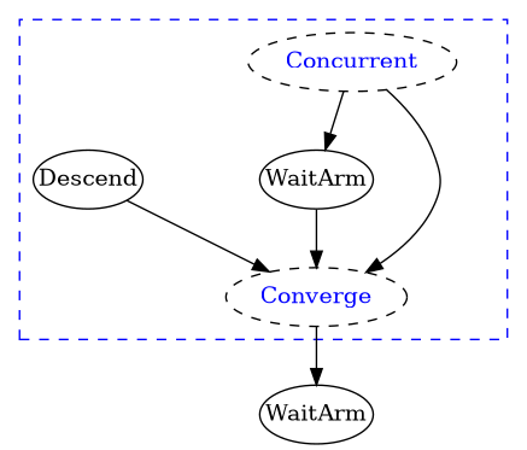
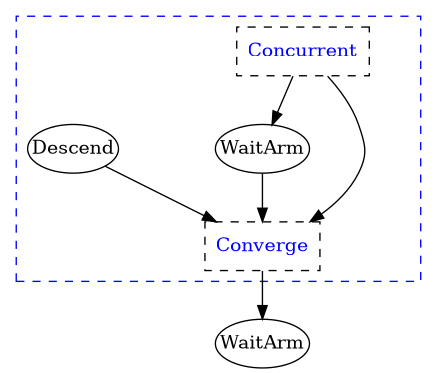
  digraph {
    nodesep=1.0
    splines=true
    node [margin=0]
-   n1 [fontcolor=blue label=Concurrent shape=ellipse style=dashed margin=""]
+   n1 [fontcolor=blue label=Concurrent shape=box style=dashed margin=""]
    n2 [label=WaitArm]
    n3 [label=Descend]
-   n4 [fontcolor=blue label=Converge shape=ellipse style=dashed margin=""]
+   n4 [fontcolor=blue label=Converge shape=box style=dashed margin=""]
    n5 [label=WaitArm]
    subgraph cluster_1 {
      color=blue
      style=dashed
      n1
      n2
      n3
      n4
    }
    n1 -> n2
    n1 -> n4
    n2 -> n4
    n3 -> n4
    n4 -> n5
  }
